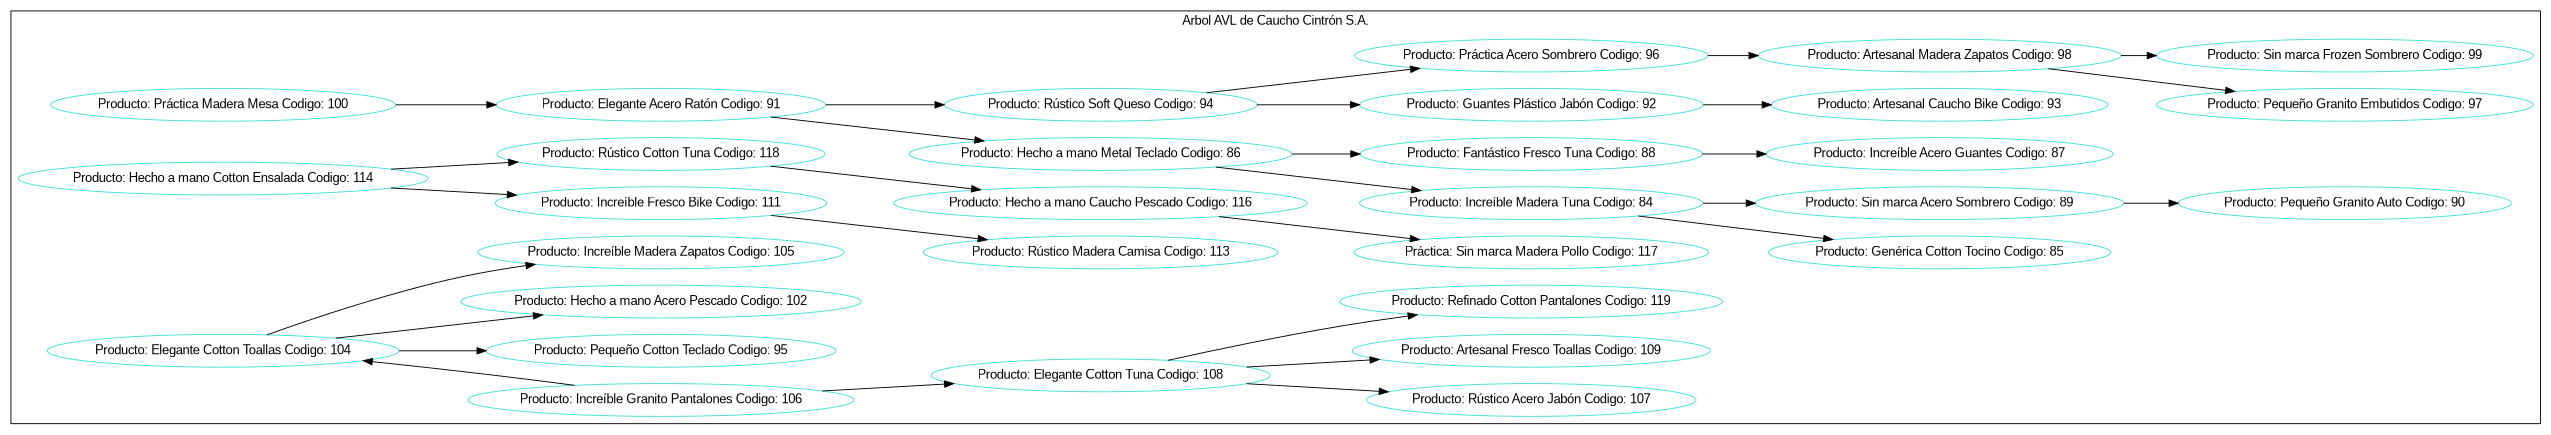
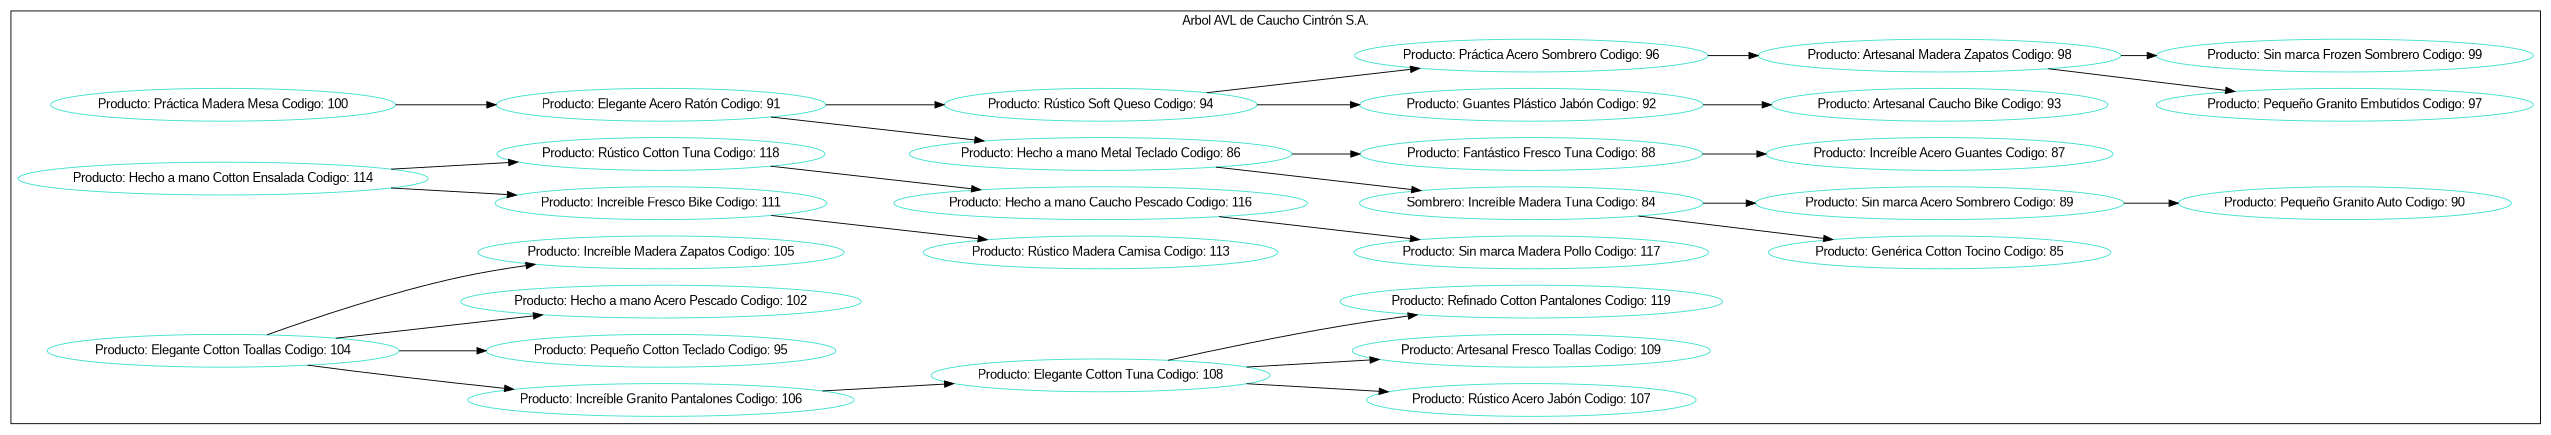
  digraph {
    fontname="Liberation Sans"
    rankdir=LR
    node [color=turquoise fontname="Liberation Sans"]
    edge [fontname="Liberation Sans"]
    n1 [label="Producto: Práctica Madera Mesa Codigo: 100"]
    n2 [label="Producto: Elegante Acero Ratón Codigo: 91"]
    n3 [label="Producto: Hecho a mano Metal Teclado Codigo: 86"]
    n4 [label="Producto: Rústico Soft Queso Codigo: 94"]
-   n5 [label="Producto: Increíble Madera Tuna Codigo: 84"]
+   n5 [label="Sombrero: Increíble Madera Tuna Codigo: 84"]
    n6 [label="Producto: Fantástico Fresco Tuna Codigo: 88"]
    n7 [label="Producto: Genérica Cotton Tocino Codigo: 85"]
    n8 [label="Producto: Increíble Acero Guantes Codigo: 87"]
    n9 [label="Producto: Sin marca Acero Sombrero Codigo: 89"]
    n10 [label="Producto: Pequeño Granito Auto Codigo: 90"]
    n11 [label="Producto: Guantes Plástico Jabón Codigo: 92"]
    n12 [label="Producto: Práctica Acero Sombrero Codigo: 96"]
    n13 [label="Producto: Artesanal Caucho Bike Codigo: 93"]
    n14 [label="Producto: Pequeño Cotton Teclado Codigo: 95"]
    n15 [label="Producto: Artesanal Madera Zapatos Codigo: 98"]
    n16 [label="Producto: Pequeño Granito Embutidos Codigo: 97"]
    n17 [label="Producto: Sin marca Frozen Sombrero Codigo: 99"]
    n18 [label="Producto: Increíble Granito Pantalones Codigo: 106"]
    n19 [label="Producto: Hecho a mano Cotton Ensalada Codigo: 114"]
    n20 [label="Producto: Elegante Cotton Toallas Codigo: 104"]
    n21 [label="Producto: Elegante Cotton Tuna Codigo: 108"]
    n22 [label="Producto: Hecho a mano Acero Pescado Codigo: 102"]
    n23 [label="Producto: Increíble Madera Zapatos Codigo: 105"]
    n24 [label="Producto: Rústico Acero Jabón Codigo: 107"]
    n25 [label="Producto: Artesanal Fresco Toallas Codigo: 109"]
    n26 [label="Producto: Increíble Fresco Bike Codigo: 111"]
    n27 [label="Producto: Rústico Cotton Tuna Codigo: 118"]
    n28 [label="Producto: Rústico Madera Camisa Codigo: 113"]
    n29 [label="Producto: Hecho a mano Caucho Pescado Codigo: 116"]
    n30 [label="Producto: Refinado Cotton Pantalones Codigo: 119"]
-   n31 [label="Práctica: Sin marca Madera Pollo Codigo: 117"]
+   n31 [label="Producto: Sin marca Madera Pollo Codigo: 117"]
    subgraph cluster_1 {
      color=black
      label="Arbol AVL de Caucho Cintrón S.A."
      n1
      n2
      n3
      n4
      n5
      n6
      n7
      n8
      n9
      n10
      n11
      n12
      n13
      n14
      n15
      n16
      n17
      n18
      n19
      n20
      n21
      n22
      n23
      n24
      n25
      n26
      n27
      n28
      n29
      n30
      n31
    }
    n1 -> n2
    n2 -> n3
    n2 -> n4
    n3 -> n5
    n3 -> n6
    n4 -> n11
    n4 -> n12
    n5 -> n7
    n5 -> n9
    n6 -> n8
    n9 -> n10
    n11 -> n13
    n12 -> n15
    n15 -> n16
    n15 -> n17
-   n18 -> n20
+   n20 -> n18
    n18 -> n21
    n19 -> n26
    n19 -> n27
    n20 -> n14
    n20 -> n22
    n20 -> n23
    n21 -> n24
    n21 -> n25
    n21 -> n30
    n26 -> n28
    n27 -> n29
    n29 -> n31
  }
